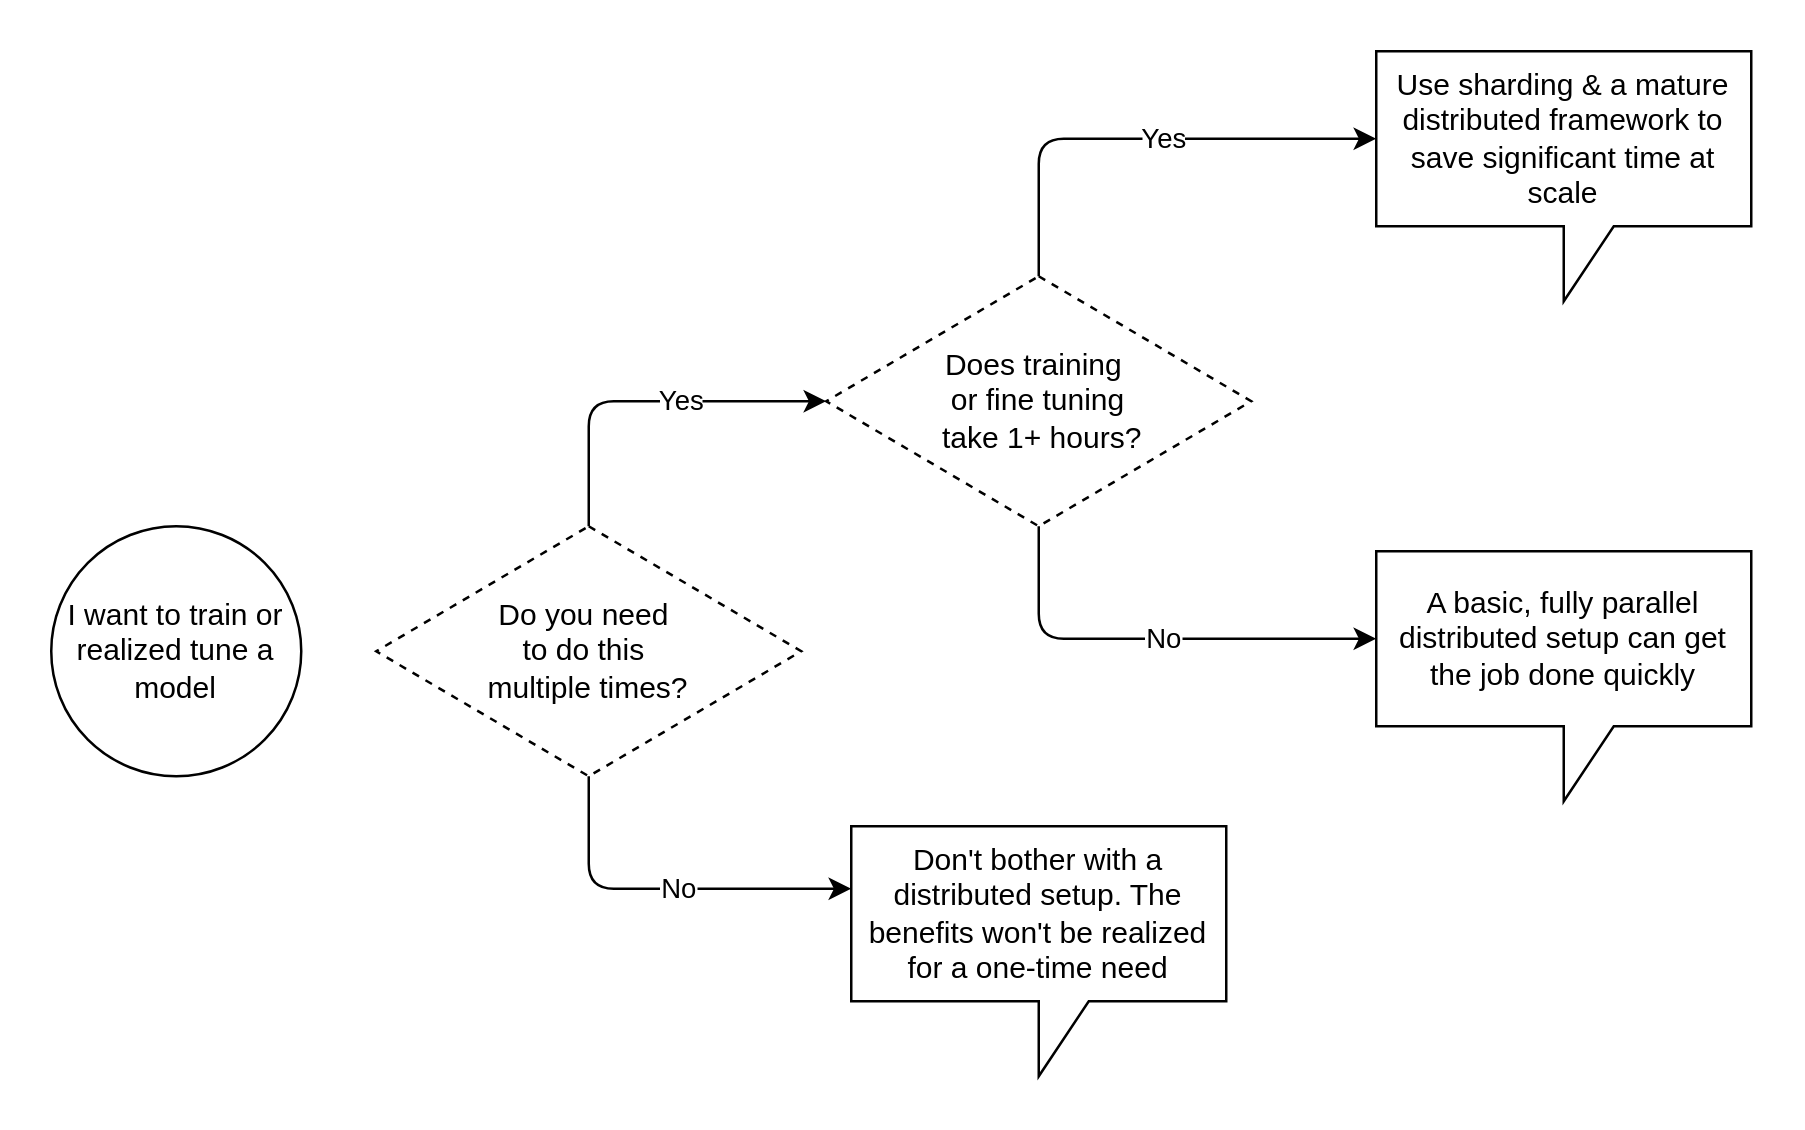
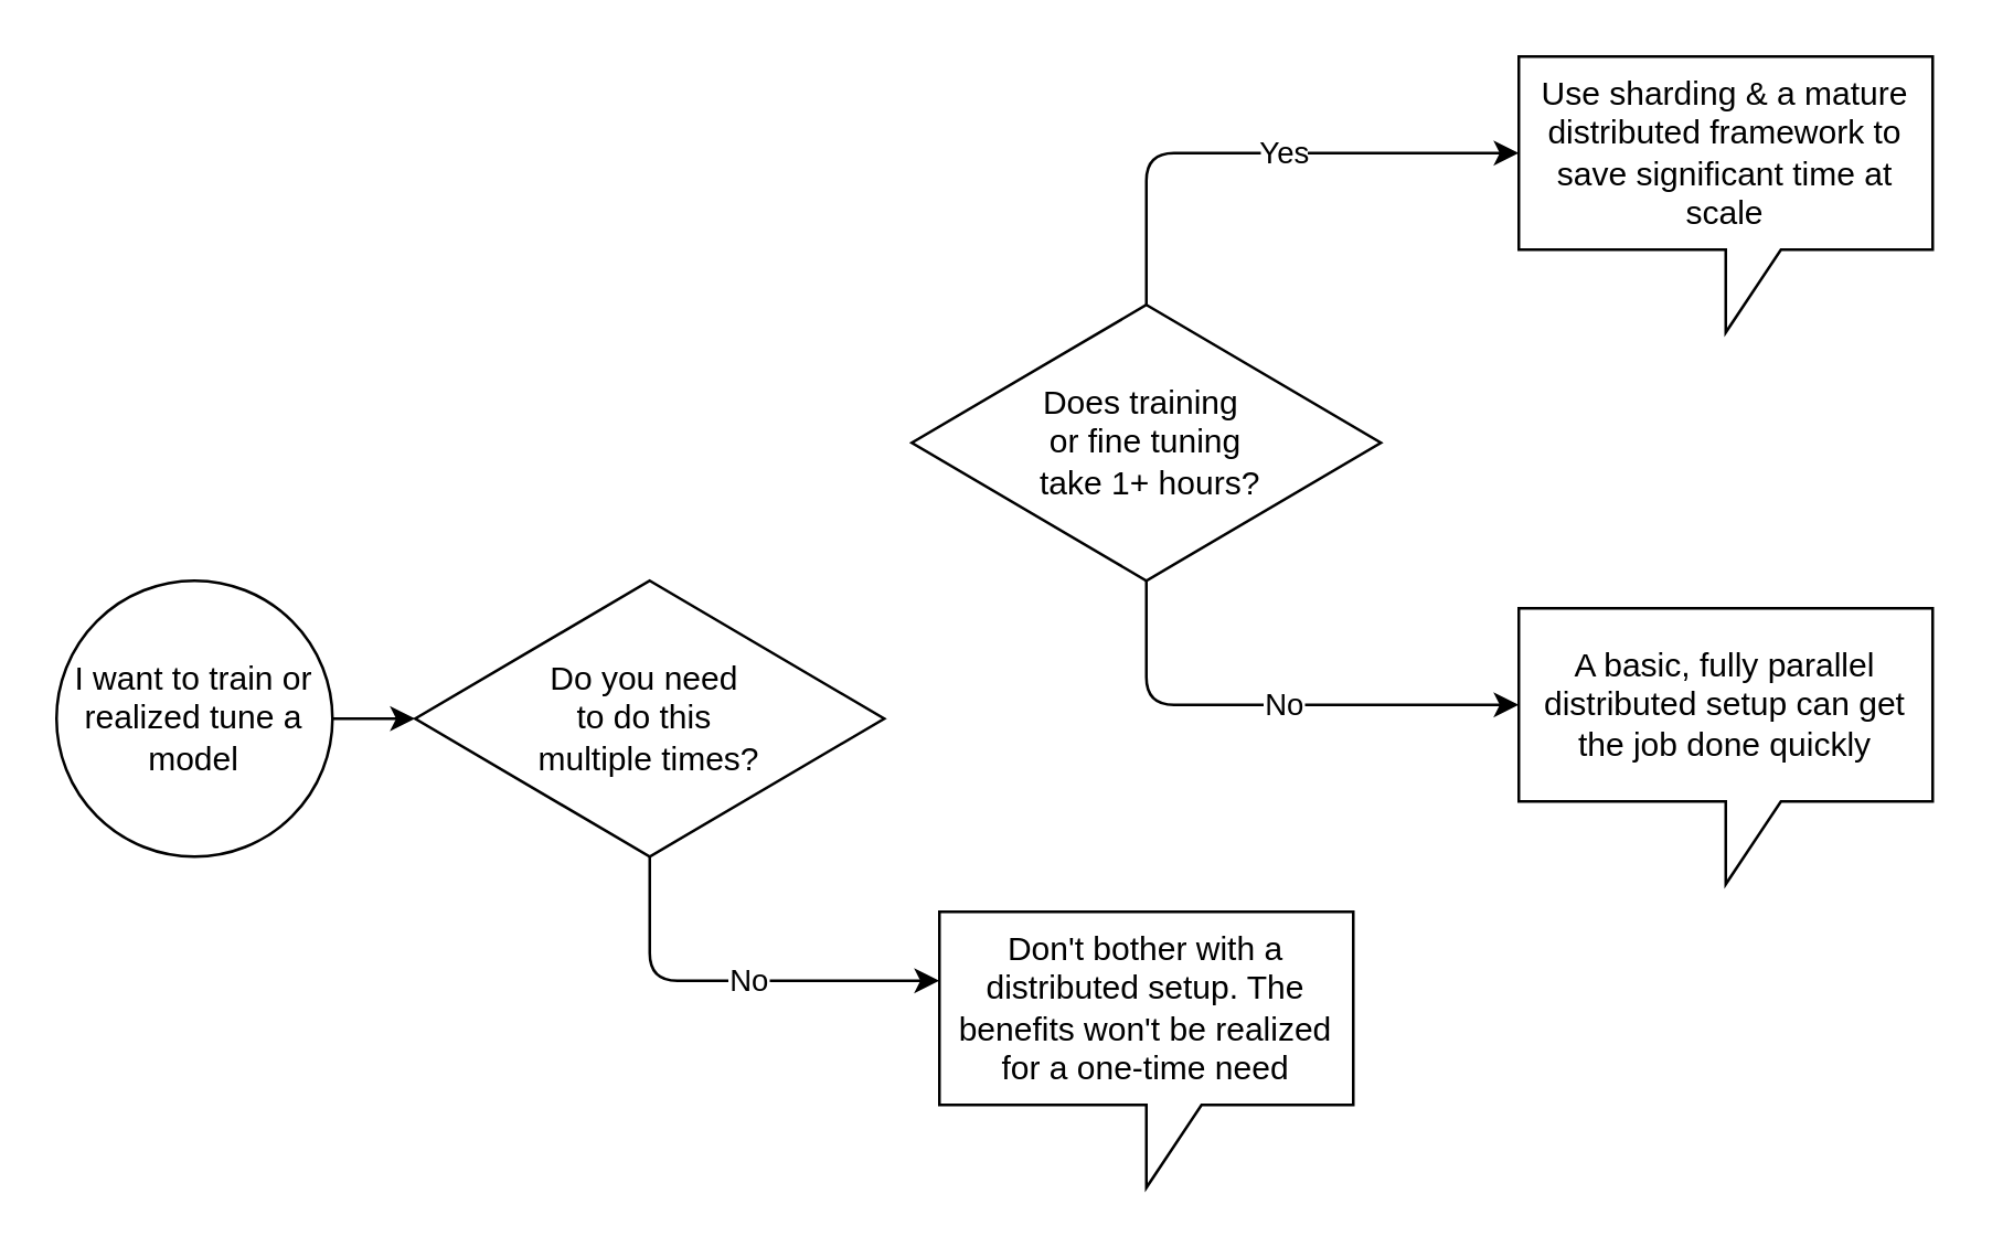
  <mxCell id="0" />
  <mxCell id="1" parent="0" />
- <mxCell id="3" style="edgeStyle=orthogonalEdgeStyle;html=1;exitX=0.5;exitY=0;exitDx=0;exitDy=0;entryX=0;entryY=0.5;entryDx=0;entryDy=0;" parent="1" source="5" target="9" edge="1"><mxGeometry relative="1" as="geometry" /></mxCell>
- <mxCell id="4" value="&lt;font color=&quot;#000000&quot;&gt;Yes&lt;/font&gt;" style="edgeLabel;html=1;align=center;verticalAlign=middle;resizable=0;points=[];" parent="3" vertex="1" connectable="0"><mxGeometry x="0.042" y="2" relative="1" as="geometry"><mxPoint x="10" y="1" as="offset" /></mxGeometry></mxCell>
- <mxCell id="5" value="&lt;font color=&quot;#000000&quot;&gt;Do you need&amp;nbsp;&lt;/font&gt;&lt;div&gt;&lt;font color=&quot;#000000&quot;&gt;to do this&amp;nbsp;&lt;/font&gt;&lt;/div&gt;&lt;div&gt;&lt;font color=&quot;#000000&quot;&gt;multiple times?&lt;/font&gt;&lt;/div&gt;" style="rhombus;whiteSpace=wrap;html=1;fillColor=light-dark(#FFFFFF,#000000);dashed=1;" parent="1" vertex="1"><mxGeometry x="150" y="210" width="170" height="100" as="geometry" /></mxCell>
+ <mxCell id="2" style="edgeStyle=none;html=1;exitX=1;exitY=0.5;exitDx=0;exitDy=0;entryX=0;entryY=0.5;entryDx=0;entryDy=0;" parent="1" source="16" target="5" edge="1"><mxGeometry relative="1" as="geometry"><mxPoint x="120" y="260" as="sourcePoint" /></mxGeometry></mxCell>
+ <mxCell id="5" value="&lt;font color=&quot;#000000&quot;&gt;Do you need&amp;nbsp;&lt;/font&gt;&lt;div&gt;&lt;font color=&quot;#000000&quot;&gt;to do this&amp;nbsp;&lt;/font&gt;&lt;/div&gt;&lt;div&gt;&lt;font color=&quot;#000000&quot;&gt;multiple times?&lt;/font&gt;&lt;/div&gt;" style="rhombus;whiteSpace=wrap;html=1;fillColor=light-dark(#FFFFFF,#000000);" parent="1" vertex="1"><mxGeometry x="150" y="210" width="170" height="100" as="geometry" /></mxCell>
  <mxCell id="6" value="Don't bother with a distributed setup. The benefits won't be realized for a one-time need" style="shape=callout;whiteSpace=wrap;html=1;perimeter=calloutPerimeter;" parent="1" vertex="1"><mxGeometry x="340" y="330" width="150" height="100" as="geometry" /></mxCell>
  <mxCell id="7" style="edgeStyle=orthogonalEdgeStyle;html=1;exitX=0.5;exitY=1;exitDx=0;exitDy=0;entryX=0;entryY=0;entryDx=0;entryDy=25;entryPerimeter=0;elbow=vertical;" parent="1" source="5" target="6" edge="1"><mxGeometry relative="1" as="geometry" /></mxCell>
  <mxCell id="8" value="&lt;font color=&quot;#000000&quot;&gt;No&lt;/font&gt;" style="edgeLabel;html=1;align=center;verticalAlign=middle;resizable=0;points=[];" parent="7" vertex="1" connectable="0"><mxGeometry x="-0.091" y="-1" relative="1" as="geometry"><mxPoint x="12" y="-2" as="offset" /></mxGeometry></mxCell>
- <mxCell id="9" value="&lt;font color=&quot;#000000&quot;&gt;Does training&amp;nbsp;&lt;/font&gt;&lt;div&gt;&lt;font color=&quot;#000000&quot;&gt;or fine tuning&lt;/font&gt;&lt;/div&gt;&lt;div&gt;&lt;font color=&quot;#000000&quot;&gt;&amp;nbsp;take 1+ hours?&lt;/font&gt;&lt;/div&gt;" style="rhombus;whiteSpace=wrap;html=1;fillColor=light-dark(#FFFFFF,#000000);dashed=1;" parent="1" vertex="1"><mxGeometry x="330" y="110" width="170" height="100" as="geometry" /></mxCell>
+ <mxCell id="9" value="&lt;font color=&quot;#000000&quot;&gt;Does training&amp;nbsp;&lt;/font&gt;&lt;div&gt;&lt;font color=&quot;#000000&quot;&gt;or fine tuning&lt;/font&gt;&lt;/div&gt;&lt;div&gt;&lt;font color=&quot;#000000&quot;&gt;&amp;nbsp;take 1+ hours?&lt;/font&gt;&lt;/div&gt;" style="rhombus;whiteSpace=wrap;html=1;fillColor=light-dark(#FFFFFF,#000000);" parent="1" vertex="1"><mxGeometry x="330" y="110" width="170" height="100" as="geometry" /></mxCell>
  <mxCell id="10" value="A basic, fully parallel distributed setup can get the job done quickly" style="shape=callout;whiteSpace=wrap;html=1;perimeter=calloutPerimeter;" parent="1" vertex="1"><mxGeometry x="550" y="220" width="150" height="100" as="geometry" /></mxCell>
  <mxCell id="11" value="Use sharding &amp;amp; a mature distributed framework to save significant time at scale" style="shape=callout;whiteSpace=wrap;html=1;perimeter=calloutPerimeter;" parent="1" vertex="1"><mxGeometry x="550" y="20" width="150" height="100" as="geometry" /></mxCell>
  <mxCell id="12" style="edgeStyle=orthogonalEdgeStyle;html=1;exitX=0.5;exitY=1;exitDx=0;exitDy=0;entryX=0;entryY=0;entryDx=0;entryDy=35;entryPerimeter=0;" parent="1" source="9" target="10" edge="1"><mxGeometry relative="1" as="geometry" /></mxCell>
  <mxCell id="13" value="No" style="edgeLabel;html=1;align=center;verticalAlign=middle;resizable=0;points=[];" parent="12" vertex="1" connectable="0"><mxGeometry x="-0.073" y="1" relative="1" as="geometry"><mxPoint x="11" as="offset" /></mxGeometry></mxCell>
  <mxCell id="14" style="edgeStyle=orthogonalEdgeStyle;html=1;exitX=0.5;exitY=0;exitDx=0;exitDy=0;entryX=0;entryY=0;entryDx=0;entryDy=35;entryPerimeter=0;" parent="1" source="9" target="11" edge="1"><mxGeometry relative="1" as="geometry" /></mxCell>
  <mxCell id="15" value="Yes" style="edgeLabel;html=1;align=center;verticalAlign=middle;resizable=0;points=[];" parent="14" vertex="1" connectable="0"><mxGeometry x="0.083" y="1" relative="1" as="geometry"><mxPoint x="1" as="offset" /></mxGeometry></mxCell>
  <mxCell id="16" value="I want to train or realized tune a model" style="ellipse;whiteSpace=wrap;html=1;aspect=fixed;" vertex="1" parent="1"><mxGeometry x="20" y="210" width="100" height="100" as="geometry" /></mxCell>
